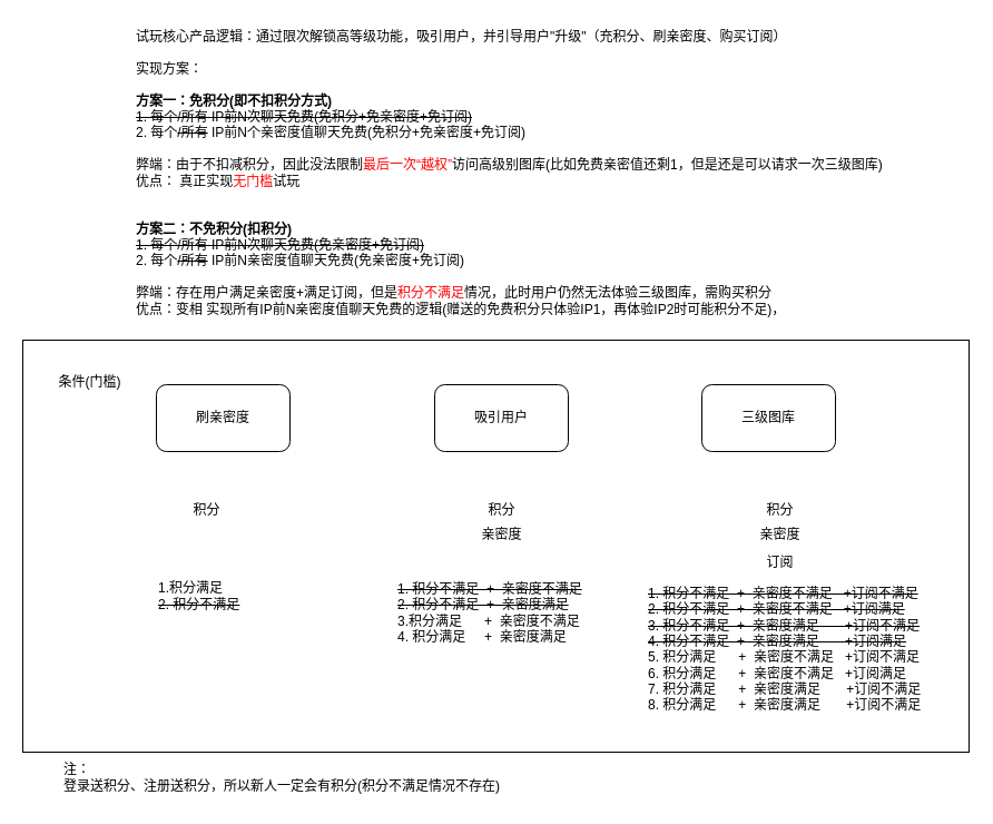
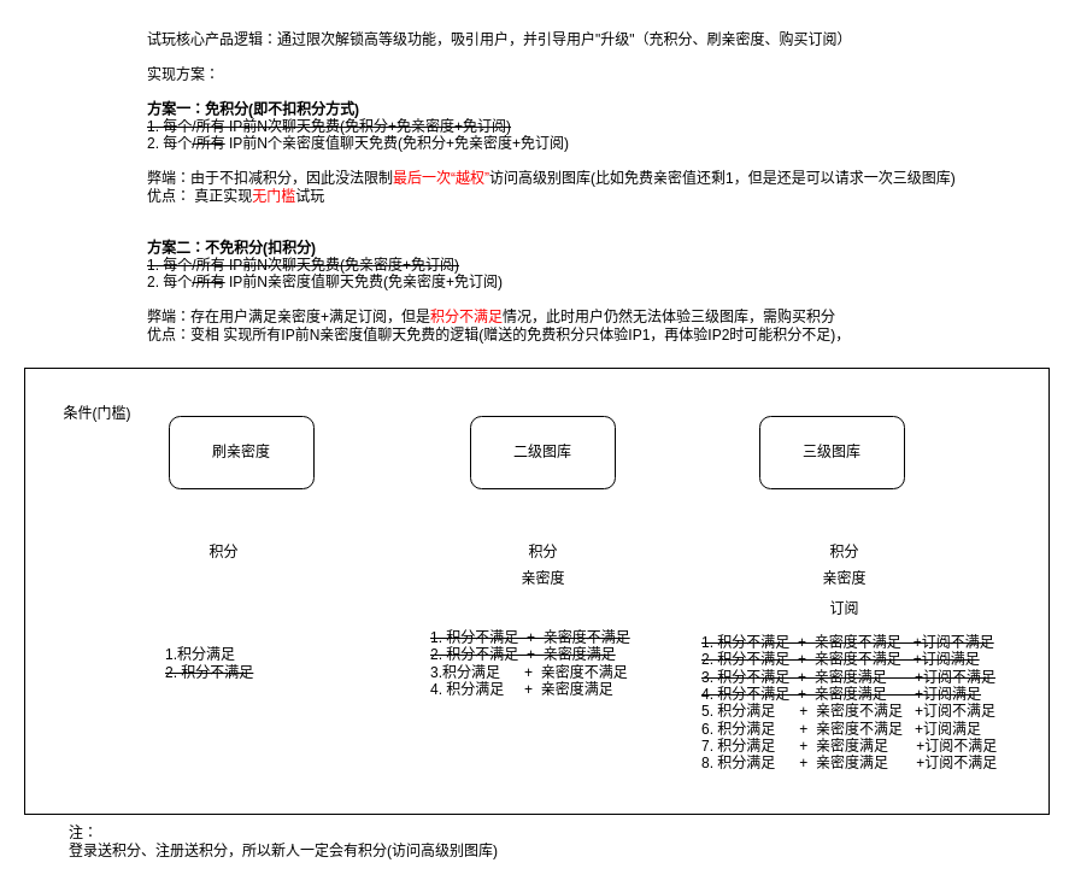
  <mxCell id="0" />
  <mxCell id="1" parent="0" />
  <mxCell id="2" value="" style="rounded=0;whiteSpace=wrap;html=1;" vertex="1" parent="1"><mxGeometry x="20" y="305" width="850" height="370" as="geometry" /></mxCell>
  <mxCell id="3" value="刷亲密度" style="rounded=1;whiteSpace=wrap;html=1;" vertex="1" parent="1"><mxGeometry x="140" y="345" width="120" height="60" as="geometry" /></mxCell>
- <mxCell id="4" value="吸引用户" style="rounded=1;whiteSpace=wrap;html=1;" vertex="1" parent="1"><mxGeometry x="390" y="345" width="120" height="60" as="geometry" /></mxCell>
+ <mxCell id="4" value="二级图库" style="rounded=1;whiteSpace=wrap;html=1;" vertex="1" parent="1"><mxGeometry x="390" y="345" width="120" height="60" as="geometry" /></mxCell>
  <mxCell id="5" value="三级图库" style="rounded=1;whiteSpace=wrap;html=1;" vertex="1" parent="1"><mxGeometry x="630" y="345" width="120" height="60" as="geometry" /></mxCell>
  <mxCell id="6" value="积分" style="text;html=1;align=center;verticalAlign=middle;resizable=0;points=[];autosize=1;strokeColor=none;fillColor=none;" vertex="1" parent="1"><mxGeometry x="160" y="443" width="50" height="30" as="geometry" /></mxCell>
  <mxCell id="7" value="积分" style="text;html=1;align=center;verticalAlign=middle;resizable=0;points=[];autosize=1;strokeColor=none;fillColor=none;" vertex="1" parent="1"><mxGeometry x="425" y="443" width="50" height="30" as="geometry" /></mxCell>
  <mxCell id="8" value="亲密度" style="text;html=1;align=center;verticalAlign=middle;resizable=0;points=[];autosize=1;strokeColor=none;fillColor=none;" vertex="1" parent="1"><mxGeometry x="420" y="465" width="60" height="30" as="geometry" /></mxCell>
  <mxCell id="9" value="积分" style="text;html=1;align=center;verticalAlign=middle;resizable=0;points=[];autosize=1;strokeColor=none;fillColor=none;" vertex="1" parent="1"><mxGeometry x="675" y="443" width="50" height="30" as="geometry" /></mxCell>
  <mxCell id="10" value="亲密度" style="text;html=1;align=center;verticalAlign=middle;resizable=0;points=[];autosize=1;strokeColor=none;fillColor=none;" vertex="1" parent="1"><mxGeometry x="670" y="465" width="60" height="30" as="geometry" /></mxCell>
  <mxCell id="11" value="订阅" style="text;html=1;align=center;verticalAlign=middle;resizable=0;points=[];autosize=1;strokeColor=none;fillColor=none;" vertex="1" parent="1"><mxGeometry x="675" y="490" width="50" height="30" as="geometry" /></mxCell>
  <mxCell id="12" value="试玩核心产品逻辑：通过限次解锁高等级功能，吸引用户，并引导用户&quot;升级&quot;（充积分、刷亲密度、购买订阅）&lt;div&gt;&lt;br&gt;&lt;/div&gt;&lt;div&gt;实现方案：&lt;/div&gt;&lt;div&gt;&lt;br&gt;&lt;/div&gt;&lt;div&gt;&lt;b&gt;方案一：免积分(即不扣积分方式)&lt;/b&gt;&lt;/div&gt;&lt;div&gt;&lt;strike&gt;1. 每个/所有 IP前N次聊天免费(免积分+免亲密度+免订阅)&lt;/strike&gt;&lt;/div&gt;&lt;div&gt;2. 每个&lt;strike&gt;/所有&lt;/strike&gt; IP前N个亲密度值聊天免费(免积分+免亲密度+免订阅)&lt;/div&gt;&lt;div&gt;&lt;br&gt;&lt;/div&gt;&lt;div&gt;弊端：由于不扣减积分，因此没法限制&lt;font color=&quot;#ff0000&quot;&gt;最后一次“越权”&lt;/font&gt;访问高级别图库(比如免费亲密值还剩1，但是还是可以请求一次三级图库)&lt;/div&gt;&lt;div&gt;优点： 真正实现&lt;font color=&quot;#ff0000&quot;&gt;无门槛&lt;/font&gt;试玩&lt;/div&gt;&lt;div&gt;&lt;br&gt;&lt;/div&gt;&lt;div&gt;&lt;br&gt;&lt;/div&gt;&lt;div&gt;&lt;b&gt;方案二：不免积分(扣积分)&lt;/b&gt;&lt;/div&gt;&lt;div&gt;&lt;div&gt;&lt;strike&gt;1. 每个/所有 IP前N次聊天免费(免亲密度+免订阅)&lt;/strike&gt;&lt;/div&gt;&lt;div&gt;2. 每个&lt;strike&gt;/所有&lt;/strike&gt; IP前N亲密度值聊天免费(免亲密度+免订阅)&lt;/div&gt;&lt;/div&gt;&lt;div&gt;&lt;br&gt;&lt;/div&gt;&lt;div&gt;弊端：存在用户满足亲密度+满足订阅，但是&lt;font color=&quot;#ff0000&quot;&gt;积分不满足&lt;/font&gt;情况，此时用户仍然无法体验三级图库，需购买积分&lt;/div&gt;&lt;div&gt;优点：变相 实现所有IP前N亲密度值聊天免费的逻辑(赠送的免费积分只体验IP1，再体验IP2时可能积分不足)，&lt;/div&gt;" style="text;html=1;align=left;verticalAlign=middle;resizable=0;points=[];autosize=1;strokeColor=none;fillColor=none;" vertex="1" parent="1"><mxGeometry x="120" y="20" width="690" height="270" as="geometry" /></mxCell>
  <mxCell id="13" value="条件(门槛)" style="text;html=1;align=center;verticalAlign=middle;resizable=0;points=[];autosize=1;strokeColor=none;fillColor=none;" vertex="1" parent="1"><mxGeometry x="40" y="328" width="80" height="30" as="geometry" /></mxCell>
- <mxCell id="14" value="1.积分满足&lt;div&gt;&lt;strike&gt;2. 积分不满足&lt;/strike&gt;&lt;/div&gt;" style="text;html=1;align=left;verticalAlign=middle;resizable=0;points=[];autosize=1;strokeColor=none;fillColor=none;" vertex="1" parent="1"><mxGeometry x="140" y="515" width="100" height="40" as="geometry" /></mxCell>
+ <mxCell id="14" value="1.积分满足&lt;div&gt;&lt;strike&gt;2. 积分不满足&lt;/strike&gt;&lt;/div&gt;" style="text;html=1;align=left;verticalAlign=middle;resizable=0;points=[];autosize=1;strokeColor=none;fillColor=none;" vertex="1" parent="1"><mxGeometry x="135" y="530" width="100" height="40" as="geometry" /></mxCell>
  <mxCell id="15" value="&lt;strike&gt;1. 积分不满足&amp;nbsp; +&amp;nbsp; 亲密度不满足&lt;/strike&gt;&lt;div&gt;&lt;strike&gt;2. 积分不满足&amp;nbsp; +&amp;nbsp; 亲密度满足&lt;/strike&gt;&lt;/div&gt;&lt;div&gt;3.积分满足&amp;nbsp; &amp;nbsp; &amp;nbsp; +&amp;nbsp; 亲密度不满足&lt;/div&gt;&lt;div&gt;4. 积分满足&amp;nbsp; &amp;nbsp; &amp;nbsp;+&amp;nbsp; 亲密度满足&lt;/div&gt;" style="text;html=1;align=left;verticalAlign=middle;resizable=0;points=[];autosize=1;strokeColor=none;fillColor=none;" vertex="1" parent="1"><mxGeometry x="355" y="515" width="190" height="70" as="geometry" /></mxCell>
  <mxCell id="16" value="&lt;strike&gt;1. 积分不满足&amp;nbsp; +&amp;nbsp; 亲密度不满足&amp;nbsp; &amp;nbsp;+订阅不满足&lt;/strike&gt;&lt;div&gt;&lt;strike&gt;2. 积分不满足&amp;nbsp; +&amp;nbsp; 亲密度不满足&amp;nbsp; &amp;nbsp;+订阅满足&lt;/strike&gt;&lt;/div&gt;&lt;div&gt;&lt;strike&gt;3. 积分不满足&amp;nbsp; +&amp;nbsp; 亲密度满足&amp;nbsp; &amp;nbsp; &amp;nbsp; &amp;nbsp;+订阅不满足&lt;/strike&gt;&lt;/div&gt;&lt;div&gt;&lt;strike&gt;4. 积分不满足&amp;nbsp; +&amp;nbsp; 亲密度满足&amp;nbsp; &amp;nbsp; &amp;nbsp; &amp;nbsp;+订阅满足&lt;/strike&gt;&lt;/div&gt;&lt;div&gt;5. 积分满足&amp;nbsp; &amp;nbsp; &amp;nbsp; +&amp;nbsp; 亲密度不满足&amp;nbsp; &amp;nbsp;+订阅不满足&lt;/div&gt;&lt;div&gt;6. 积分满足&amp;nbsp; &amp;nbsp; &amp;nbsp; +&amp;nbsp; 亲密度不满足&amp;nbsp; &amp;nbsp;+订阅满足&lt;/div&gt;&lt;div&gt;7. 积分满足&amp;nbsp; &amp;nbsp; &amp;nbsp; +&amp;nbsp; 亲密度满足&amp;nbsp; &amp;nbsp; &amp;nbsp; &amp;nbsp;+订阅不满足&lt;/div&gt;&lt;div&gt;8. 积分满足&amp;nbsp; &amp;nbsp; &amp;nbsp; +&amp;nbsp; 亲密度满足&amp;nbsp; &amp;nbsp; &amp;nbsp; &amp;nbsp;+订阅不满足&lt;/div&gt;&lt;div&gt;&lt;br&gt;&lt;/div&gt;" style="text;html=1;align=left;verticalAlign=middle;resizable=0;points=[];autosize=1;strokeColor=none;fillColor=none;" vertex="1" parent="1"><mxGeometry x="580" y="520" width="270" height="140" as="geometry" /></mxCell>
- <mxCell id="17" value="注：&lt;div&gt;登录送积分、注册送积分，所以新人一定会有积分(积分不满足情况不存在)&lt;/div&gt;" style="text;html=1;align=left;verticalAlign=middle;resizable=0;points=[];autosize=1;strokeColor=none;fillColor=none;" vertex="1" parent="1"><mxGeometry x="55" y="678" width="420" height="40" as="geometry" /></mxCell>
+ <mxCell id="17" value="注：&lt;div&gt;登录送积分、注册送积分，所以新人一定会有积分(访问高级别图库)&lt;/div&gt;" style="text;html=1;align=left;verticalAlign=middle;resizable=0;points=[];autosize=1;strokeColor=none;fillColor=none;" vertex="1" parent="1"><mxGeometry x="55" y="678" width="420" height="40" as="geometry" /></mxCell>
